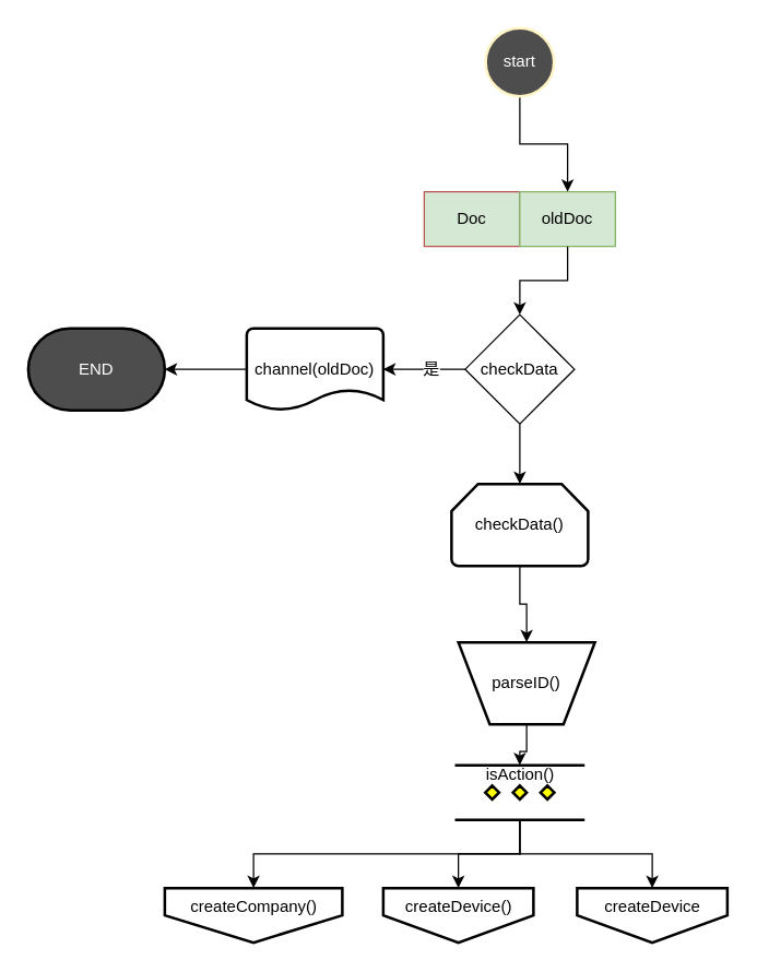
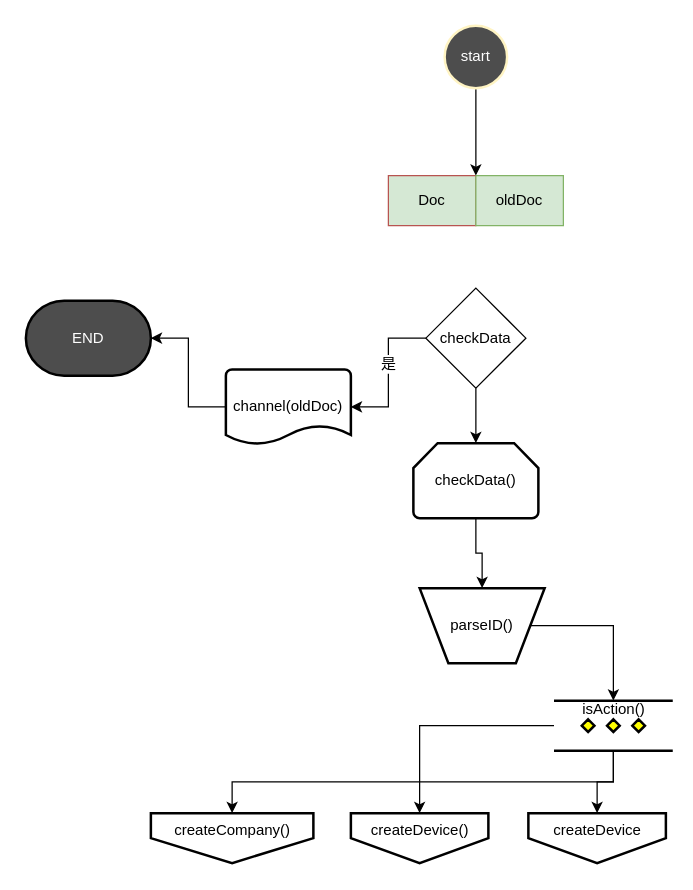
  <mxCell id="0" />
  <mxCell id="1" parent="0" />
  <mxCell id="2" value="" style="group" vertex="1" connectable="0" parent="1"><mxGeometry x="310" y="140" width="140" height="40" as="geometry" /></mxCell>
  <mxCell id="3" value="Doc" style="rounded=0;whiteSpace=wrap;html=1;fillColor=#d5e8d4;strokeColor=#b85450;" vertex="1" parent="2"><mxGeometry width="70" height="40" as="geometry" /></mxCell>
  <mxCell id="4" value="oldDoc" style="rounded=0;whiteSpace=wrap;html=1;fillColor=#d5e8d4;strokeColor=#82b366;" vertex="1" parent="2"><mxGeometry x="70" width="70" height="40" as="geometry" /></mxCell>
  <mxCell id="5" value="" style="edgeStyle=orthogonalEdgeStyle;rounded=0;orthogonalLoop=1;jettySize=auto;html=1;fontColor=#FFFFFF;" edge="1" parent="1" source="8" target="13"><mxGeometry relative="1" as="geometry" /></mxCell>
  <mxCell id="6" value="是" style="text;html=1;resizable=0;points=[];align=center;verticalAlign=middle;labelBackgroundColor=#ffffff;fontColor=#000000;" vertex="1" connectable="0" parent="5"><mxGeometry x="-0.133" y="-1" relative="1" as="geometry"><mxPoint as="offset" /></mxGeometry></mxCell>
  <mxCell id="7" value="" style="edgeStyle=orthogonalEdgeStyle;rounded=0;orthogonalLoop=1;jettySize=auto;html=1;fontColor=#000000;" edge="1" parent="1" source="8" target="17"><mxGeometry relative="1" as="geometry" /></mxCell>
  <mxCell id="8" value="checkData" style="rhombus;whiteSpace=wrap;html=1;" vertex="1" parent="1"><mxGeometry x="340" y="230" width="80" height="80" as="geometry" /></mxCell>
- <mxCell id="9" value="" style="edgeStyle=orthogonalEdgeStyle;rounded=0;orthogonalLoop=1;jettySize=auto;html=1;fontColor=#FFFFFF;" edge="1" parent="1" source="10" target="4"><mxGeometry relative="1" as="geometry"><mxPoint x="382" y="139" as="targetPoint" /></mxGeometry></mxCell>
+ <mxCell id="9" value="" style="edgeStyle=orthogonalEdgeStyle;rounded=0;orthogonalLoop=1;jettySize=auto;html=1;fontColor=#FFFFFF;entryX=1;entryY=0;entryDx=0;entryDy=0;entryPerimeter=0;" edge="1" parent="1" source="10" target="3"><mxGeometry relative="1" as="geometry"><mxPoint x="382" y="139" as="targetPoint" /></mxGeometry></mxCell>
  <mxCell id="10" value="start" style="strokeWidth=2;html=1;shape=mxgraph.flowchart.start_1;whiteSpace=wrap;fillColor=#4D4D4D;strokeColor=#FFF4C3;fontColor=#FFFFFF;" vertex="1" parent="1"><mxGeometry x="355" y="20" width="50" height="50" as="geometry" /></mxCell>
  <mxCell id="11" value="END" style="strokeWidth=2;html=1;shape=mxgraph.flowchart.terminator;whiteSpace=wrap;fillColor=#4D4D4D;fontColor=#FFFFFF;" vertex="1" parent="1"><mxGeometry x="20" y="240" width="100" height="60" as="geometry" /></mxCell>
  <mxCell id="12" value="" style="edgeStyle=orthogonalEdgeStyle;rounded=0;orthogonalLoop=1;jettySize=auto;html=1;fontColor=#FFFFFF;" edge="1" parent="1" source="13" target="11"><mxGeometry relative="1" as="geometry" /></mxCell>
- <mxCell id="13" value="channel(oldDoc)" style="strokeWidth=2;html=1;shape=mxgraph.flowchart.document2;whiteSpace=wrap;size=0.25;" vertex="1" parent="1"><mxGeometry x="180" y="240" width="100" height="60" as="geometry" /></mxCell>
+ <mxCell id="13" value="channel(oldDoc)" style="strokeWidth=2;html=1;shape=mxgraph.flowchart.document2;whiteSpace=wrap;size=0.25;" vertex="1" parent="1"><mxGeometry x="180" y="295" width="100" height="60" as="geometry" /></mxCell>
  <mxCell id="14" value="Text" style="text;html=1;resizable=0;points=[];autosize=1;align=left;verticalAlign=top;spacingTop=-4;fontColor=#FFFFFF;" vertex="1" parent="1"><mxGeometry x="422" y="404" width="40" height="20" as="geometry" /></mxCell>
- <mxCell id="15" value="" style="edgeStyle=orthogonalEdgeStyle;rounded=0;orthogonalLoop=1;jettySize=auto;html=1;fontColor=#000000;" edge="1" parent="1" source="4" target="8"><mxGeometry relative="1" as="geometry" /></mxCell>
  <mxCell id="16" value="" style="edgeStyle=orthogonalEdgeStyle;rounded=0;orthogonalLoop=1;jettySize=auto;html=1;fontColor=#000000;" edge="1" parent="1" source="17" target="19"><mxGeometry relative="1" as="geometry" /></mxCell>
  <mxCell id="17" value="checkData()" style="strokeWidth=2;html=1;shape=mxgraph.flowchart.loop_limit;whiteSpace=wrap;fillColor=none;fontColor=#000000;" vertex="1" parent="1"><mxGeometry x="330" y="354" width="100" height="60" as="geometry" /></mxCell>
  <mxCell id="18" value="" style="edgeStyle=orthogonalEdgeStyle;rounded=0;orthogonalLoop=1;jettySize=auto;html=1;fontColor=#000000;" edge="1" parent="1" source="19" target="23"><mxGeometry relative="1" as="geometry" /></mxCell>
  <mxCell id="19" value="parseID()" style="verticalLabelPosition=middle;verticalAlign=middle;html=1;strokeWidth=2;shape=trapezoid;perimeter=trapezoidPerimeter;whiteSpace=wrap;size=0.23;arcSize=10;flipV=1;fillColor=none;fontColor=#000000;labelPosition=center;align=center;" vertex="1" parent="1"><mxGeometry x="335" y="470" width="100" height="60" as="geometry" /></mxCell>
  <mxCell id="20" style="edgeStyle=orthogonalEdgeStyle;rounded=0;orthogonalLoop=1;jettySize=auto;html=1;entryX=0.5;entryY=0;entryDx=0;entryDy=0;fontColor=#000000;" edge="1" parent="1" source="23" target="25"><mxGeometry relative="1" as="geometry" /></mxCell>
  <mxCell id="21" style="edgeStyle=orthogonalEdgeStyle;rounded=0;orthogonalLoop=1;jettySize=auto;html=1;entryX=0.5;entryY=0;entryDx=0;entryDy=0;fontColor=#000000;" edge="1" parent="1" source="23" target="26"><mxGeometry relative="1" as="geometry" /></mxCell>
  <mxCell id="22" style="edgeStyle=orthogonalEdgeStyle;rounded=0;orthogonalLoop=1;jettySize=auto;html=1;exitX=0.5;exitY=1;exitDx=0;exitDy=0;exitPerimeter=0;entryX=0.5;entryY=0;entryDx=0;entryDy=0;fontColor=#000000;" edge="1" parent="1" source="23" target="24"><mxGeometry relative="1" as="geometry" /></mxCell>
- <mxCell id="23" value="isAction()" style="verticalLabelPosition=middle;verticalAlign=top;html=1;strokeWidth=2;shape=mxgraph.flowchart.parallel_mode;fillColor=none;fontColor=#000000;labelPosition=center;align=center;horizontal=1;spacing=-5;" vertex="1" parent="1"><mxGeometry x="332.5" y="560" width="95" height="40" as="geometry" /></mxCell>
+ <mxCell id="23" value="isAction()" style="verticalLabelPosition=middle;verticalAlign=top;html=1;strokeWidth=2;shape=mxgraph.flowchart.parallel_mode;fillColor=none;fontColor=#000000;labelPosition=center;align=center;horizontal=1;spacing=-5;" vertex="1" parent="1"><mxGeometry x="442.5" y="560" width="95" height="40" as="geometry" /></mxCell>
  <mxCell id="24" value="createCompany()" style="verticalLabelPosition=middle;verticalAlign=top;html=1;strokeWidth=2;shape=offPageConnector;rounded=0;size=0.5;fillColor=none;fontColor=#000000;labelPosition=center;align=center;" vertex="1" parent="1"><mxGeometry x="120" y="650" width="130" height="40" as="geometry" /></mxCell>
  <mxCell id="25" value="createDevice()" style="verticalLabelPosition=middle;verticalAlign=top;html=1;strokeWidth=2;shape=offPageConnector;rounded=0;size=0.5;fillColor=none;fontColor=#000000;labelPosition=center;align=center;" vertex="1" parent="1"><mxGeometry x="280" y="650" width="110" height="40" as="geometry" /></mxCell>
  <mxCell id="26" value="createDevice" style="verticalLabelPosition=middle;verticalAlign=top;html=1;strokeWidth=2;shape=offPageConnector;rounded=0;size=0.5;fillColor=none;fontColor=#000000;labelPosition=center;align=center;" vertex="1" parent="1"><mxGeometry x="422" y="650" width="110" height="40" as="geometry" /></mxCell>
